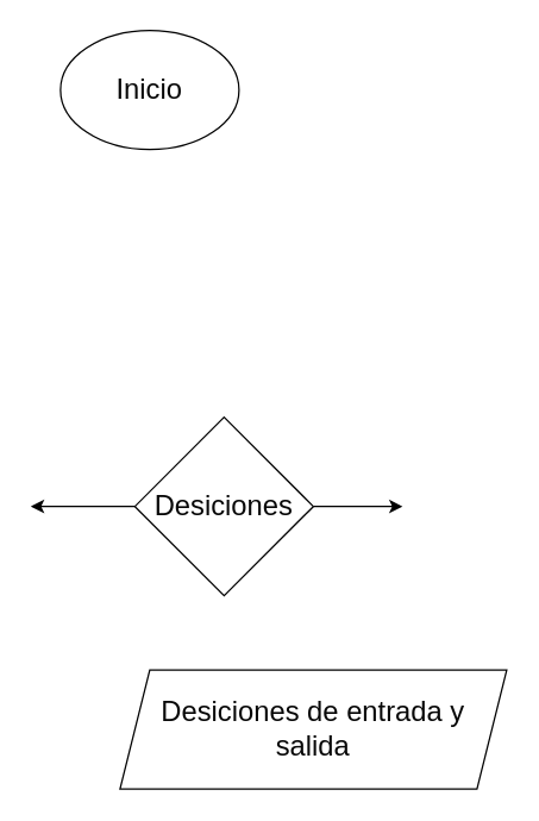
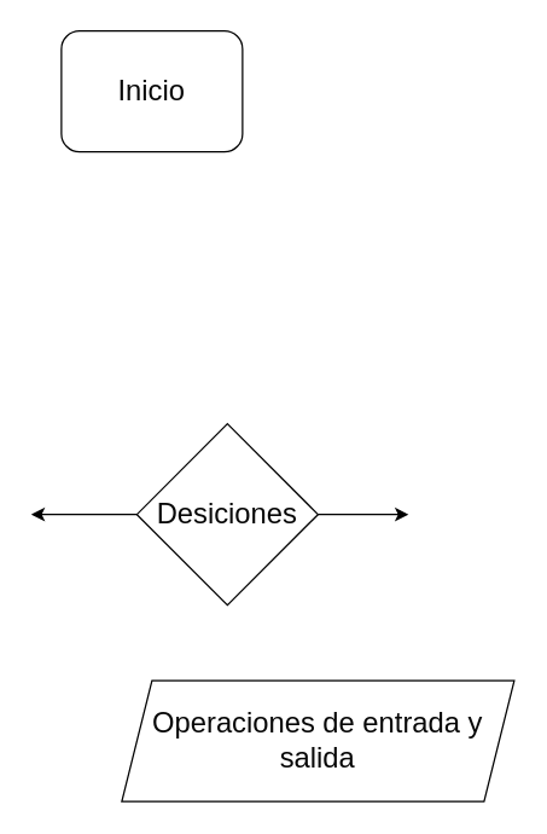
  <mxCell id="0" />
  <mxCell id="1" parent="0" />
- <mxCell id="2" value="&lt;font style=&quot;font-size: 19px;&quot; color=&quot;#080808&quot;&gt;Inicio&lt;/font&gt;" style="ellipse;whiteSpace=wrap;html=1;fillColor=#FFFFFF;" vertex="1" parent="1"><mxGeometry x="40" y="20" width="120" height="80" as="geometry" /></mxCell>
+ <mxCell id="2" value="&lt;font style=&quot;font-size: 19px;&quot; color=&quot;#080808&quot;&gt;Inicio&lt;/font&gt;" style="whiteSpace=wrap;html=1;fillColor=#FFFFFF;rounded=1;" vertex="1" parent="1"><mxGeometry x="40" y="20" width="120" height="80" as="geometry" /></mxCell>
  <mxCell id="3" style="edgeStyle=none;html=1;fontSize=19;fontColor=#080808;" edge="1" parent="1" source="5"><mxGeometry relative="1" as="geometry"><mxPoint x="270" y="340" as="targetPoint" /></mxGeometry></mxCell>
  <mxCell id="4" style="edgeStyle=none;html=1;exitX=0;exitY=0.5;exitDx=0;exitDy=0;fontSize=19;fontColor=#080808;" edge="1" parent="1" source="5"><mxGeometry relative="1" as="geometry"><mxPoint x="20" y="340" as="targetPoint" /></mxGeometry></mxCell>
  <mxCell id="5" value="Desiciones" style="rhombus;whiteSpace=wrap;html=1;fontSize=19;fontColor=#080808;fillColor=#FFFFFF;" vertex="1" parent="1"><mxGeometry x="90" y="280" width="120" height="120" as="geometry" /></mxCell>
- <mxCell id="6" value="Desiciones de entrada y salida" style="shape=parallelogram;perimeter=parallelogramPerimeter;whiteSpace=wrap;html=1;fixedSize=1;fontSize=19;fontColor=#080808;fillColor=#FFFFFF;" vertex="1" parent="1"><mxGeometry x="80" y="450" width="260" height="80" as="geometry" /></mxCell>
+ <mxCell id="6" value="Operaciones de entrada y salida" style="shape=parallelogram;perimeter=parallelogramPerimeter;whiteSpace=wrap;html=1;fixedSize=1;fontSize=19;fontColor=#080808;fillColor=#FFFFFF;" vertex="1" parent="1"><mxGeometry x="80" y="450" width="260" height="80" as="geometry" /></mxCell>
